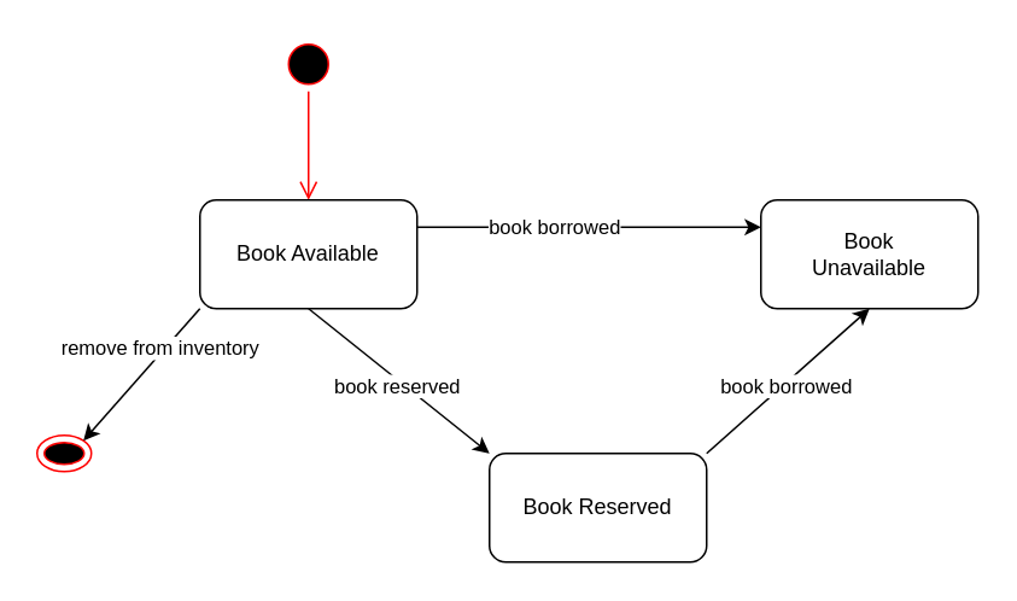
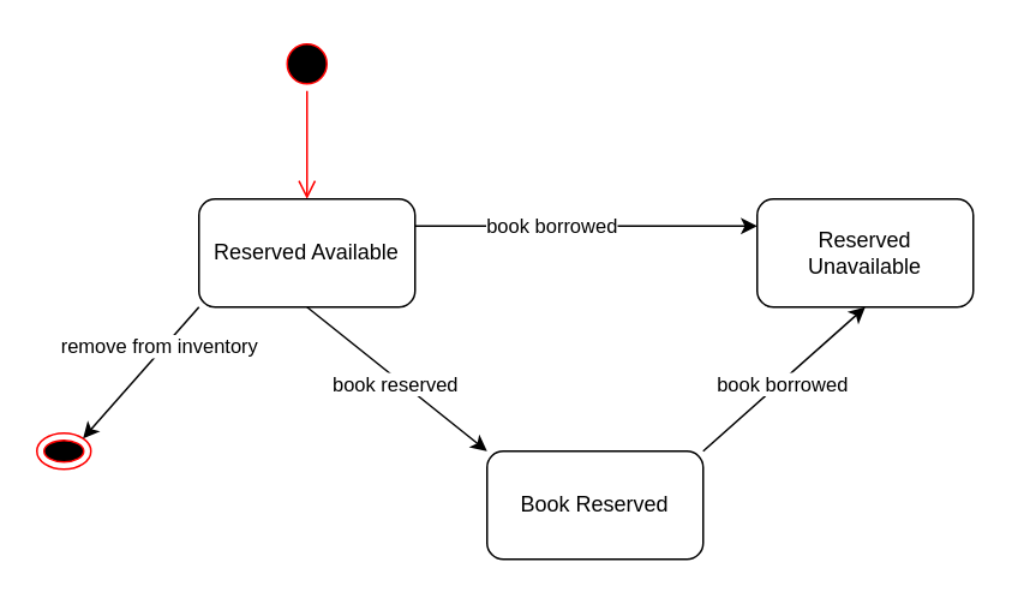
  <mxCell id="0" />
  <mxCell id="1" parent="0" />
  <mxCell id="2" value="" style="ellipse;html=1;shape=startState;fillColor=#000000;strokeColor=#ff0000;" vertex="1" parent="1"><mxGeometry x="155" y="20" width="30" height="30" as="geometry" /></mxCell>
  <mxCell id="3" value="" style="edgeStyle=orthogonalEdgeStyle;html=1;verticalAlign=bottom;endArrow=open;endSize=8;strokeColor=#ff0000;rounded=0;" edge="1" source="2" parent="1"><mxGeometry relative="1" as="geometry"><mxPoint x="170" y="110" as="targetPoint" /></mxGeometry></mxCell>
- <mxCell id="4" value="Book Available" style="rounded=1;whiteSpace=wrap;html=1;" vertex="1" parent="1"><mxGeometry x="110" y="110" width="120" height="60" as="geometry" /></mxCell>
+ <mxCell id="4" value="Reserved Available" style="rounded=1;whiteSpace=wrap;html=1;" vertex="1" parent="1"><mxGeometry x="110" y="110" width="120" height="60" as="geometry" /></mxCell>
  <mxCell id="5" value="" style="endArrow=classic;html=1;rounded=0;exitX=1;exitY=0.25;exitDx=0;exitDy=0;" edge="1" parent="1" source="4"><mxGeometry width="50" height="50" relative="1" as="geometry"><mxPoint x="310" y="300" as="sourcePoint" /><mxPoint x="420" y="125" as="targetPoint" /></mxGeometry></mxCell>
  <mxCell id="6" value="book borrowed " style="edgeLabel;html=1;align=center;verticalAlign=middle;resizable=0;points=[];" vertex="1" connectable="0" parent="5"><mxGeometry x="-0.21" y="1" relative="1" as="geometry"><mxPoint as="offset" /></mxGeometry></mxCell>
- <mxCell id="7" value="Book&lt;br&gt;Unavailable" style="rounded=1;whiteSpace=wrap;html=1;" vertex="1" parent="1"><mxGeometry x="420" y="110" width="120" height="60" as="geometry" /></mxCell>
+ <mxCell id="7" value="Reserved&lt;br&gt;Unavailable" style="rounded=1;whiteSpace=wrap;html=1;" vertex="1" parent="1"><mxGeometry x="420" y="110" width="120" height="60" as="geometry" /></mxCell>
  <mxCell id="8" value="Book Reserved" style="rounded=1;whiteSpace=wrap;html=1;" vertex="1" parent="1"><mxGeometry x="270" y="250" width="120" height="60" as="geometry" /></mxCell>
  <mxCell id="9" value="" style="endArrow=classic;html=1;rounded=0;exitX=0.5;exitY=1;exitDx=0;exitDy=0;entryX=0;entryY=0;entryDx=0;entryDy=0;" edge="1" parent="1" source="4" target="8"><mxGeometry width="50" height="50" relative="1" as="geometry"><mxPoint x="310" y="300" as="sourcePoint" /><mxPoint x="360" y="250" as="targetPoint" /></mxGeometry></mxCell>
  <mxCell id="10" value="book reserved" style="edgeLabel;html=1;align=center;verticalAlign=middle;resizable=0;points=[];" vertex="1" connectable="0" parent="9"><mxGeometry x="-0.005" y="-3" relative="1" as="geometry"><mxPoint as="offset" /></mxGeometry></mxCell>
  <mxCell id="11" value="" style="endArrow=classic;html=1;rounded=0;exitX=1;exitY=0;exitDx=0;exitDy=0;entryX=0.5;entryY=1;entryDx=0;entryDy=0;" edge="1" parent="1" source="8" target="7"><mxGeometry width="50" height="50" relative="1" as="geometry"><mxPoint x="310" y="300" as="sourcePoint" /><mxPoint x="480" y="190" as="targetPoint" /></mxGeometry></mxCell>
  <mxCell id="12" value="book borrowed" style="edgeLabel;html=1;align=center;verticalAlign=middle;resizable=0;points=[];" vertex="1" connectable="0" parent="11"><mxGeometry x="-0.045" y="-2" relative="1" as="geometry"><mxPoint y="-1" as="offset" /></mxGeometry></mxCell>
  <mxCell id="13" value="di" style="ellipse;html=1;shape=endState;fillColor=#000000;strokeColor=#ff0000;" vertex="1" parent="1"><mxGeometry x="20" y="240" width="30" height="20" as="geometry" /></mxCell>
  <mxCell id="14" value="" style="endArrow=classic;html=1;rounded=0;exitX=0;exitY=1;exitDx=0;exitDy=0;entryX=1;entryY=0;entryDx=0;entryDy=0;" edge="1" parent="1" source="4" target="13"><mxGeometry width="50" height="50" relative="1" as="geometry"><mxPoint x="310" y="380" as="sourcePoint" /><mxPoint x="360" y="330" as="targetPoint" /></mxGeometry></mxCell>
  <mxCell id="15" value="remove from inventory" style="edgeLabel;html=1;align=center;verticalAlign=middle;resizable=0;points=[];" vertex="1" connectable="0" parent="14"><mxGeometry x="-0.354" y="-2" relative="1" as="geometry"><mxPoint as="offset" /></mxGeometry></mxCell>
